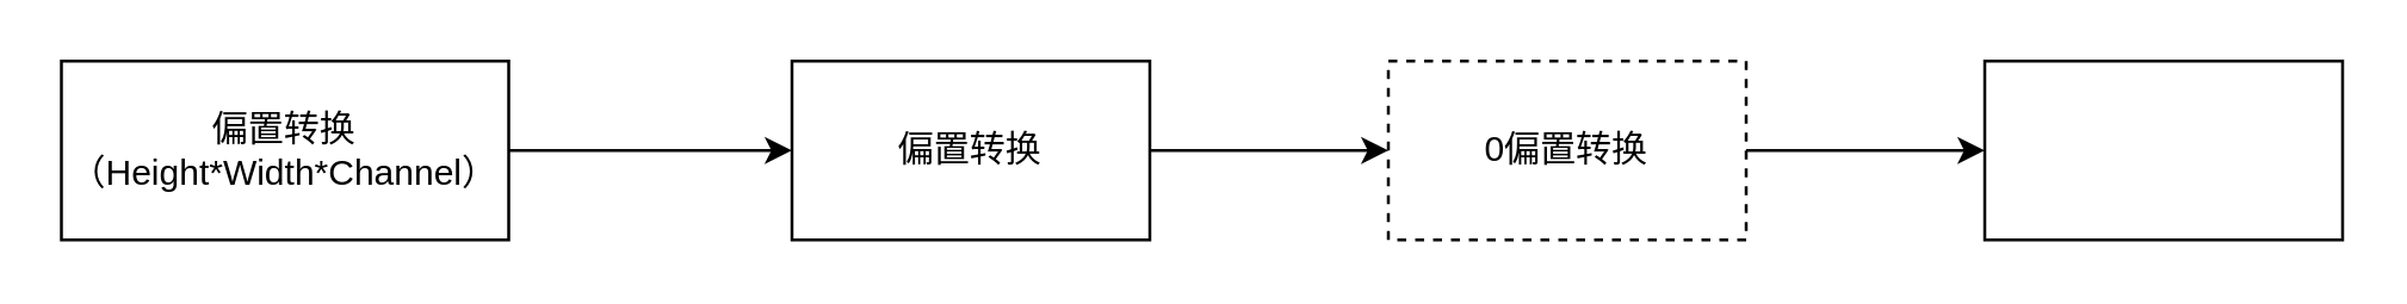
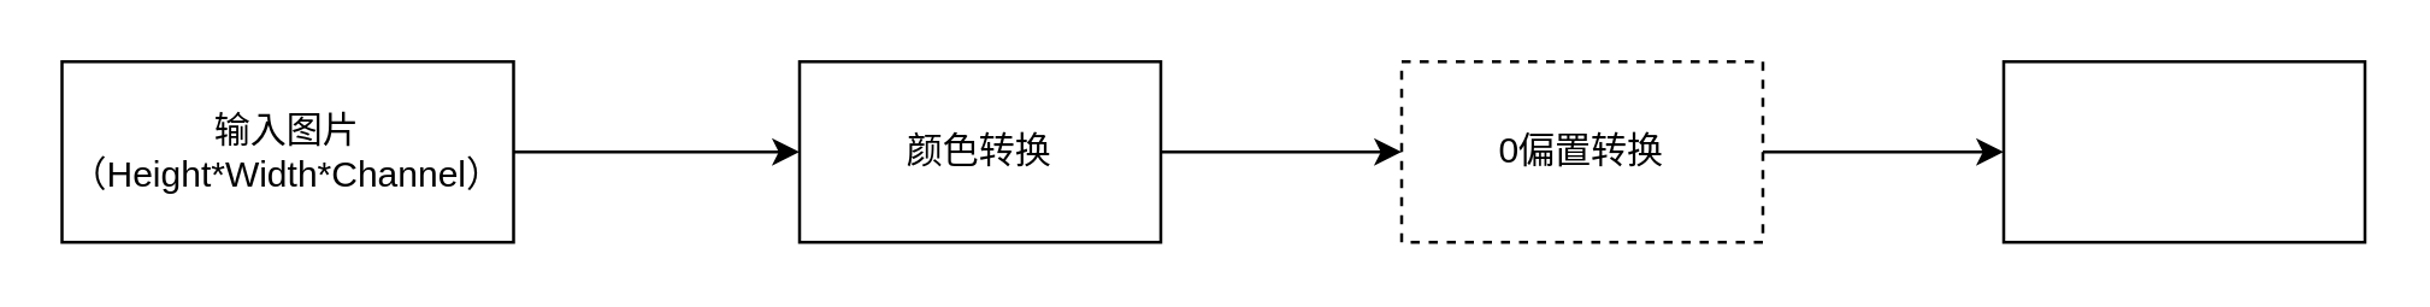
  <mxCell id="0" />
  <mxCell id="1" parent="0" />
  <mxCell id="2" value="" style="edgeStyle=orthogonalEdgeStyle;rounded=0;orthogonalLoop=1;jettySize=auto;html=1;" edge="1" parent="1" source="3" target="5"><mxGeometry relative="1" as="geometry" /></mxCell>
- <mxCell id="3" value="偏置转换（Height*Width*Channel）" style="rounded=0;whiteSpace=wrap;html=1;" vertex="1" parent="1"><mxGeometry x="20" y="20" width="150" height="60" as="geometry" /></mxCell>
+ <mxCell id="3" value="输入图片（Height*Width*Channel）" style="rounded=0;whiteSpace=wrap;html=1;" vertex="1" parent="1"><mxGeometry x="20" y="20" width="150" height="60" as="geometry" /></mxCell>
  <mxCell id="4" value="" style="edgeStyle=orthogonalEdgeStyle;rounded=0;orthogonalLoop=1;jettySize=auto;html=1;" edge="1" parent="1" source="5" target="7"><mxGeometry relative="1" as="geometry" /></mxCell>
- <mxCell id="5" value="偏置转换" style="rounded=0;whiteSpace=wrap;html=1;" vertex="1" parent="1"><mxGeometry x="265" y="20" width="120" height="60" as="geometry" /></mxCell>
+ <mxCell id="5" value="颜色转换" style="rounded=0;whiteSpace=wrap;html=1;" vertex="1" parent="1"><mxGeometry x="265" y="20" width="120" height="60" as="geometry" /></mxCell>
  <mxCell id="6" value="" style="edgeStyle=orthogonalEdgeStyle;rounded=0;orthogonalLoop=1;jettySize=auto;html=1;" edge="1" parent="1" source="7" target="8"><mxGeometry relative="1" as="geometry" /></mxCell>
  <mxCell id="7" value="0偏置转换" style="rounded=0;whiteSpace=wrap;html=1;dashed=1;" vertex="1" parent="1"><mxGeometry x="465" y="20" width="120" height="60" as="geometry" /></mxCell>
  <mxCell id="8" value="" style="rounded=0;whiteSpace=wrap;html=1;" vertex="1" parent="1"><mxGeometry x="665" y="20" width="120" height="60" as="geometry" /></mxCell>
